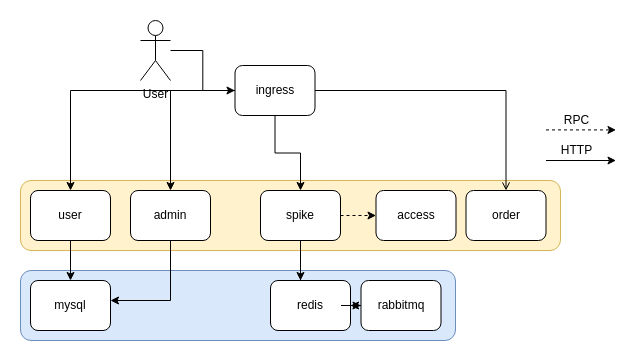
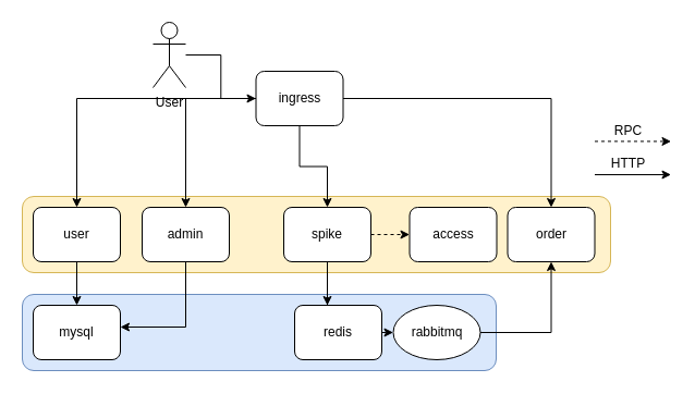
  <mxCell id="0" />
  <mxCell id="1" parent="0" />
  <mxCell id="2" value="" style="rounded=1;whiteSpace=wrap;html=1;fillColor=#dae8fc;strokeColor=#6c8ebf;" parent="1" vertex="1"><mxGeometry x="20" y="270" width="435" height="70" as="geometry" /></mxCell>
  <mxCell id="3" value="" style="rounded=1;whiteSpace=wrap;html=1;fillColor=#fff2cc;strokeColor=#d6b656;" parent="1" vertex="1"><mxGeometry x="20" y="180" width="540" height="70" as="geometry" /></mxCell>
  <mxCell id="4" style="edgeStyle=orthogonalEdgeStyle;rounded=0;orthogonalLoop=1;jettySize=auto;html=1;" edge="1" parent="1" source="5" target="18"><mxGeometry relative="1" as="geometry" /></mxCell>
  <mxCell id="5" value="user" style="rounded=1;whiteSpace=wrap;html=1;" parent="1" vertex="1"><mxGeometry x="30" y="190" width="80" height="50" as="geometry" /></mxCell>
  <mxCell id="6" style="edgeStyle=orthogonalEdgeStyle;rounded=0;orthogonalLoop=1;jettySize=auto;html=1;dashed=1;" parent="1" source="9" target="12" edge="1"><mxGeometry relative="1" as="geometry"><Array as="points"><mxPoint x="340" y="220" /><mxPoint x="340" y="220" /></Array></mxGeometry></mxCell>
  <mxCell id="7" style="edgeStyle=orthogonalEdgeStyle;rounded=0;orthogonalLoop=1;jettySize=auto;html=1;" edge="1" parent="1" source="9" target="21"><mxGeometry relative="1" as="geometry"><Array as="points"><mxPoint x="300" y="305" /></Array></mxGeometry></mxCell>
  <mxCell id="8" style="edgeStyle=orthogonalEdgeStyle;rounded=0;orthogonalLoop=1;jettySize=auto;html=1;" edge="1" parent="1" source="9" target="19"><mxGeometry relative="1" as="geometry"><Array as="points"><mxPoint x="300" y="305" /></Array></mxGeometry></mxCell>
  <mxCell id="9" value="spike" style="rounded=1;whiteSpace=wrap;html=1;" parent="1" vertex="1"><mxGeometry x="260" y="190" width="80" height="50" as="geometry" /></mxCell>
  <mxCell id="10" style="edgeStyle=orthogonalEdgeStyle;rounded=0;orthogonalLoop=1;jettySize=auto;html=1;" edge="1" parent="1" source="11" target="18"><mxGeometry relative="1" as="geometry"><Array as="points"><mxPoint x="170" y="300" /></Array></mxGeometry></mxCell>
  <mxCell id="11" value="admin" style="rounded=1;whiteSpace=wrap;html=1;" parent="1" vertex="1"><mxGeometry x="130" y="190" width="80" height="50" as="geometry" /></mxCell>
  <mxCell id="12" value="access" style="rounded=1;whiteSpace=wrap;html=1;" parent="1" vertex="1"><mxGeometry x="375.5" y="190" width="80" height="50" as="geometry" /></mxCell>
  <mxCell id="13" style="edgeStyle=orthogonalEdgeStyle;rounded=0;orthogonalLoop=1;jettySize=auto;html=1;" parent="1" source="17" target="5" edge="1"><mxGeometry relative="1" as="geometry" /></mxCell>
  <mxCell id="14" style="edgeStyle=orthogonalEdgeStyle;rounded=0;orthogonalLoop=1;jettySize=auto;html=1;" parent="1" source="17" target="11" edge="1"><mxGeometry relative="1" as="geometry" /></mxCell>
  <mxCell id="15" style="edgeStyle=orthogonalEdgeStyle;rounded=0;orthogonalLoop=1;jettySize=auto;html=1;" parent="1" source="17" target="9" edge="1"><mxGeometry relative="1" as="geometry" /></mxCell>
- <mxCell id="16" style="edgeStyle=orthogonalEdgeStyle;rounded=0;orthogonalLoop=1;jettySize=auto;html=1;endArrow=open;" edge="1" parent="1" source="17" target="26"><mxGeometry relative="1" as="geometry" /></mxCell>
+ <mxCell id="16" style="edgeStyle=orthogonalEdgeStyle;rounded=0;orthogonalLoop=1;jettySize=auto;html=1;" edge="1" parent="1" source="17" target="26"><mxGeometry relative="1" as="geometry" /></mxCell>
  <mxCell id="17" value="ingress" style="rounded=1;whiteSpace=wrap;html=1;" parent="1" vertex="1"><mxGeometry x="234.5" y="65" width="80" height="50" as="geometry" /></mxCell>
  <mxCell id="18" value="mysql" style="rounded=1;whiteSpace=wrap;html=1;" parent="1" vertex="1"><mxGeometry x="30" y="280" width="80" height="50" as="geometry" /></mxCell>
  <mxCell id="19" value="redis" style="rounded=1;whiteSpace=wrap;html=1;" parent="1" vertex="1"><mxGeometry x="270" y="280" width="80" height="50" as="geometry" /></mxCell>
- <mxCell id="20" style="edgeStyle=orthogonalEdgeStyle;rounded=0;orthogonalLoop=1;jettySize=auto;html=1;" edge="1" parent="1" source="21" target="19"><mxGeometry relative="1" as="geometry" /></mxCell>
- <mxCell id="21" value="rabbitmq" style="rounded=1;whiteSpace=wrap;html=1;" parent="1" vertex="1"><mxGeometry x="360.5" y="280" width="80" height="50" as="geometry" /></mxCell>
+ <mxCell id="20" style="edgeStyle=orthogonalEdgeStyle;rounded=0;orthogonalLoop=1;jettySize=auto;html=1;" edge="1" parent="1" source="21" target="26"><mxGeometry relative="1" as="geometry" /></mxCell>
+ <mxCell id="21" value="rabbitmq" style="ellipse;whiteSpace=wrap;html=1;" parent="1" vertex="1"><mxGeometry x="360.5" y="280" width="80" height="50" as="geometry" /></mxCell>
  <mxCell id="22" style="edgeStyle=orthogonalEdgeStyle;rounded=0;orthogonalLoop=1;jettySize=auto;html=1;" parent="1" edge="1"><mxGeometry relative="1" as="geometry"><mxPoint x="545.5" y="160" as="sourcePoint" /><mxPoint x="615.5" y="160" as="targetPoint" /></mxGeometry></mxCell>
  <mxCell id="23" style="edgeStyle=orthogonalEdgeStyle;rounded=0;orthogonalLoop=1;jettySize=auto;html=1;dashed=1;" parent="1" edge="1"><mxGeometry relative="1" as="geometry"><mxPoint x="545.5" y="129.43" as="sourcePoint" /><mxPoint x="615.5" y="129.43" as="targetPoint" /><Array as="points"><mxPoint x="556.5" y="129.43" /><mxPoint x="615.5" y="129.43" /></Array></mxGeometry></mxCell>
  <mxCell id="24" value="RPC" style="text;html=1;align=center;verticalAlign=middle;resizable=0;points=[];autosize=1;strokeColor=none;fillColor=none;" parent="1" vertex="1"><mxGeometry x="555.5" y="110" width="40" height="20" as="geometry" /></mxCell>
  <mxCell id="25" value="HTTP" style="text;html=1;align=center;verticalAlign=middle;resizable=0;points=[];autosize=1;strokeColor=none;fillColor=none;" parent="1" vertex="1"><mxGeometry x="550.5" y="140" width="50" height="20" as="geometry" /></mxCell>
  <mxCell id="26" value="order" style="rounded=1;whiteSpace=wrap;html=1;" vertex="1" parent="1"><mxGeometry x="465.5" y="190" width="80" height="50" as="geometry" /></mxCell>
  <mxCell id="27" style="edgeStyle=orthogonalEdgeStyle;rounded=0;orthogonalLoop=1;jettySize=auto;html=1;" edge="1" parent="1" source="28" target="17"><mxGeometry relative="1" as="geometry" /></mxCell>
  <mxCell id="28" value="User" style="shape=umlActor;verticalLabelPosition=bottom;verticalAlign=top;html=1;outlineConnect=0;" vertex="1" parent="1"><mxGeometry x="140" y="20" width="30" height="60" as="geometry" /></mxCell>
